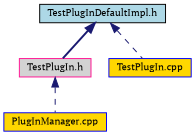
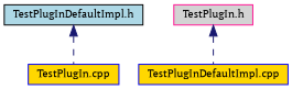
  digraph {
    fontname="PT Serif"
    node [color=blue fillcolor=gold fontname="PT Serif" fontsize=10 shape=record style=filled]
    edge [color=midnightblue dir=back fontname="PT Serif" fontsize=10 labelfontname=Helvetica labelfontsize=10 style=dashed]
    n1 [color=black fillcolor=lightblue fontcolor=black height=0.2 label="TestPlugInDefaultImpl.h" width=0.4]
    n2 [color=deeppink fillcolor=lightgrey height=0.2 label="TestPlugIn.h" width=0.4]
    n3 [height=0.2 label="TestPlugIn.cpp" width=0.4]
-   n4 [height=0.2 label="PlugInManager.cpp" width=0.4]
-   n1 -> n2 [style=bold]
+   n4 [height=0.2 label="TestPlugInDefaultImpl.cpp" width=0.4]
    n1 -> n3
    n2 -> n4
  }
